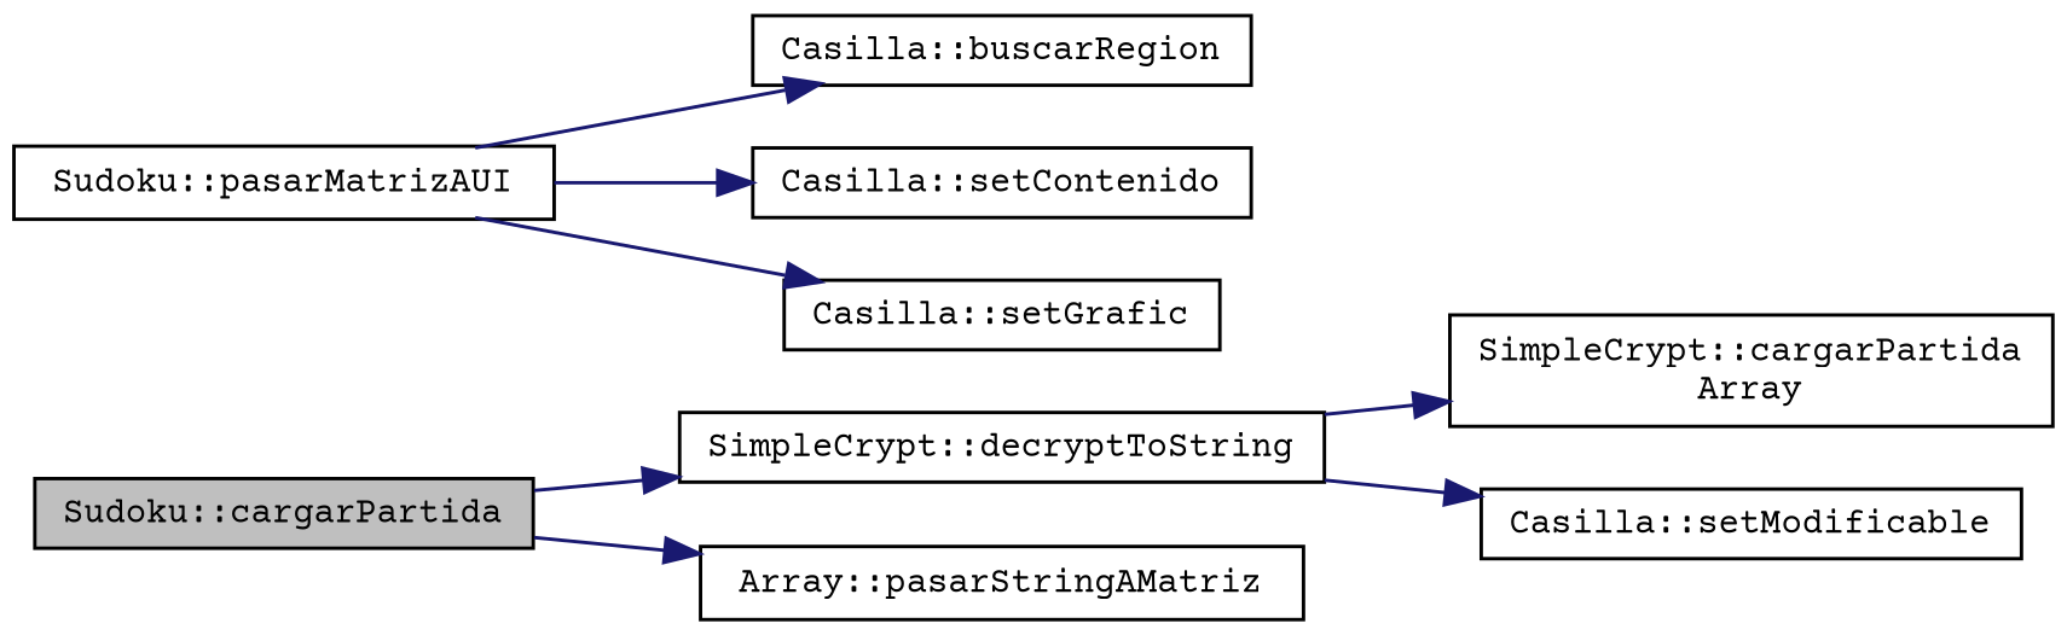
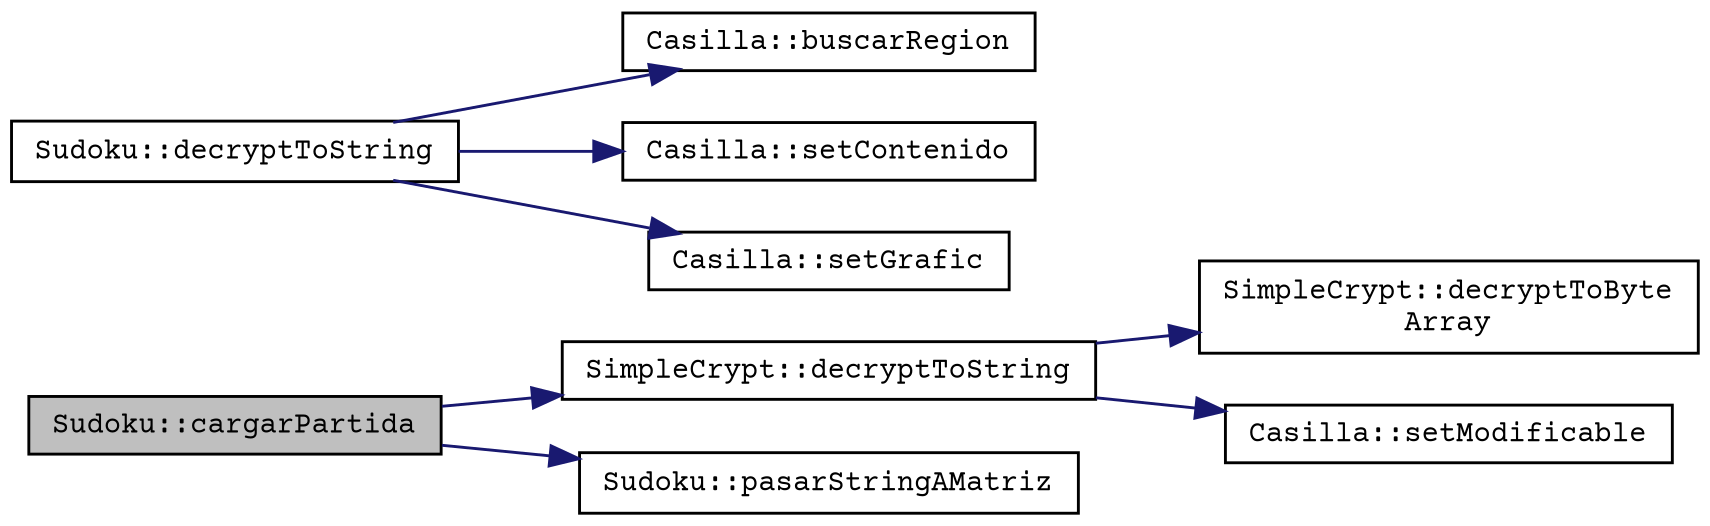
  digraph {
    fontname="Courier Prime"
    rankdir=LR
    node [color=black fillcolor=white fontname="Courier Prime" fontsize=10 shape=record style=filled]
    edge [color=midnightblue fontname="Courier Prime" fontsize=10 labelfontname=Helvetica labelfontsize=10 style=solid]
    n1 [fillcolor=grey75 fontcolor=black height=0.2 label="Sudoku::cargarPartida" width=0.4]
    n2 [height=0.2 label="SimpleCrypt::decryptToString" width=0.4]
-   n3 [height=0.2 label="Array::pasarStringAMatriz" width=0.4]
-   n4 [height=0.2 label="SimpleCrypt::cargarPartida\lArray" width=0.4]
+   n3 [height=0.2 label="Sudoku::pasarStringAMatriz" width=0.4]
+   n4 [height=0.2 label="SimpleCrypt::decryptToByte\lArray" width=0.4]
    n5 [height=0.2 label="Casilla::setModificable" width=0.4]
-   n6 [height=0.2 label="Sudoku::pasarMatrizAUI" width=0.4]
+   n6 [height=0.2 label="Sudoku::decryptToString" width=0.4]
    n7 [height=0.2 label="Casilla::buscarRegion" width=0.4]
    n8 [height=0.2 label="Casilla::setContenido" width=0.4]
    n9 [height=0.2 label="Casilla::setGrafic" width=0.4]
    n1 -> n2
    n1 -> n3
    n2 -> n4
    n2 -> n5
    n6 -> n7
    n6 -> n8
    n6 -> n9
  }
